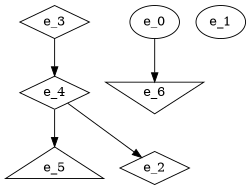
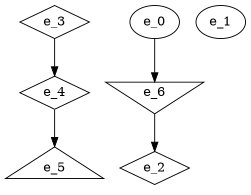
  digraph {
    fontname="DejaVu Serif"
    node [fontname="DejaVu Serif" shape=diamond]
    edge [fontname="DejaVu Serif"]
    e_6 [shape=invtriangle]
    e_2
    e_0 [shape=""]
    e_1 [shape=""]
    e_3
    e_4
    e_5 [shape=triangle]
-   e_4 -> e_2
+   e_6 -> e_2
    e_0 -> e_6
    e_3 -> e_4
    e_4 -> e_5
  }
